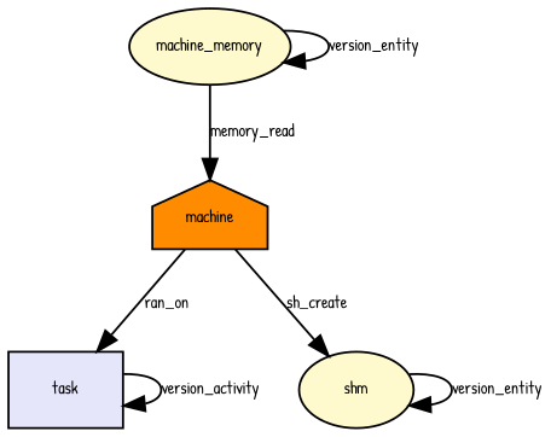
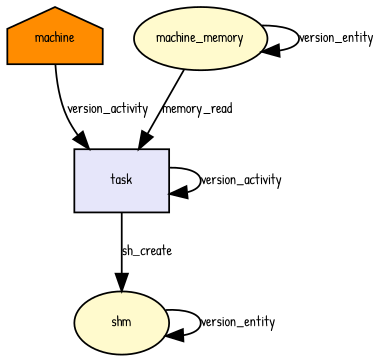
  digraph {
    fontname="Patrick Hand"
    node [fillcolor="#fffacd" fontname="Patrick Hand" fontsize=8 shape=ellipse style=filled]
    edge [fontname="Patrick Hand" fontsize=8]
    n1 [fillcolor="#ff8c00" label=machine shape=house]
    n2 [fillcolor="#e6e6fa" label=task shape=rectangle]
    n3 [label=shm]
    n4 [label=machine_memory]
-   n1 -> n2 [label=ran_on]
+   n1 -> n2 [label=version_activity]
    n2 -> n2 [label=version_activity]
-   n1 -> n3 [label=sh_create]
+   n2 -> n3 [label=sh_create]
    n3 -> n3 [label=version_entity]
-   n4 -> n1 [label=memory_read]
+   n4 -> n2 [label=memory_read]
    n4 -> n4 [label=version_entity]
  }
